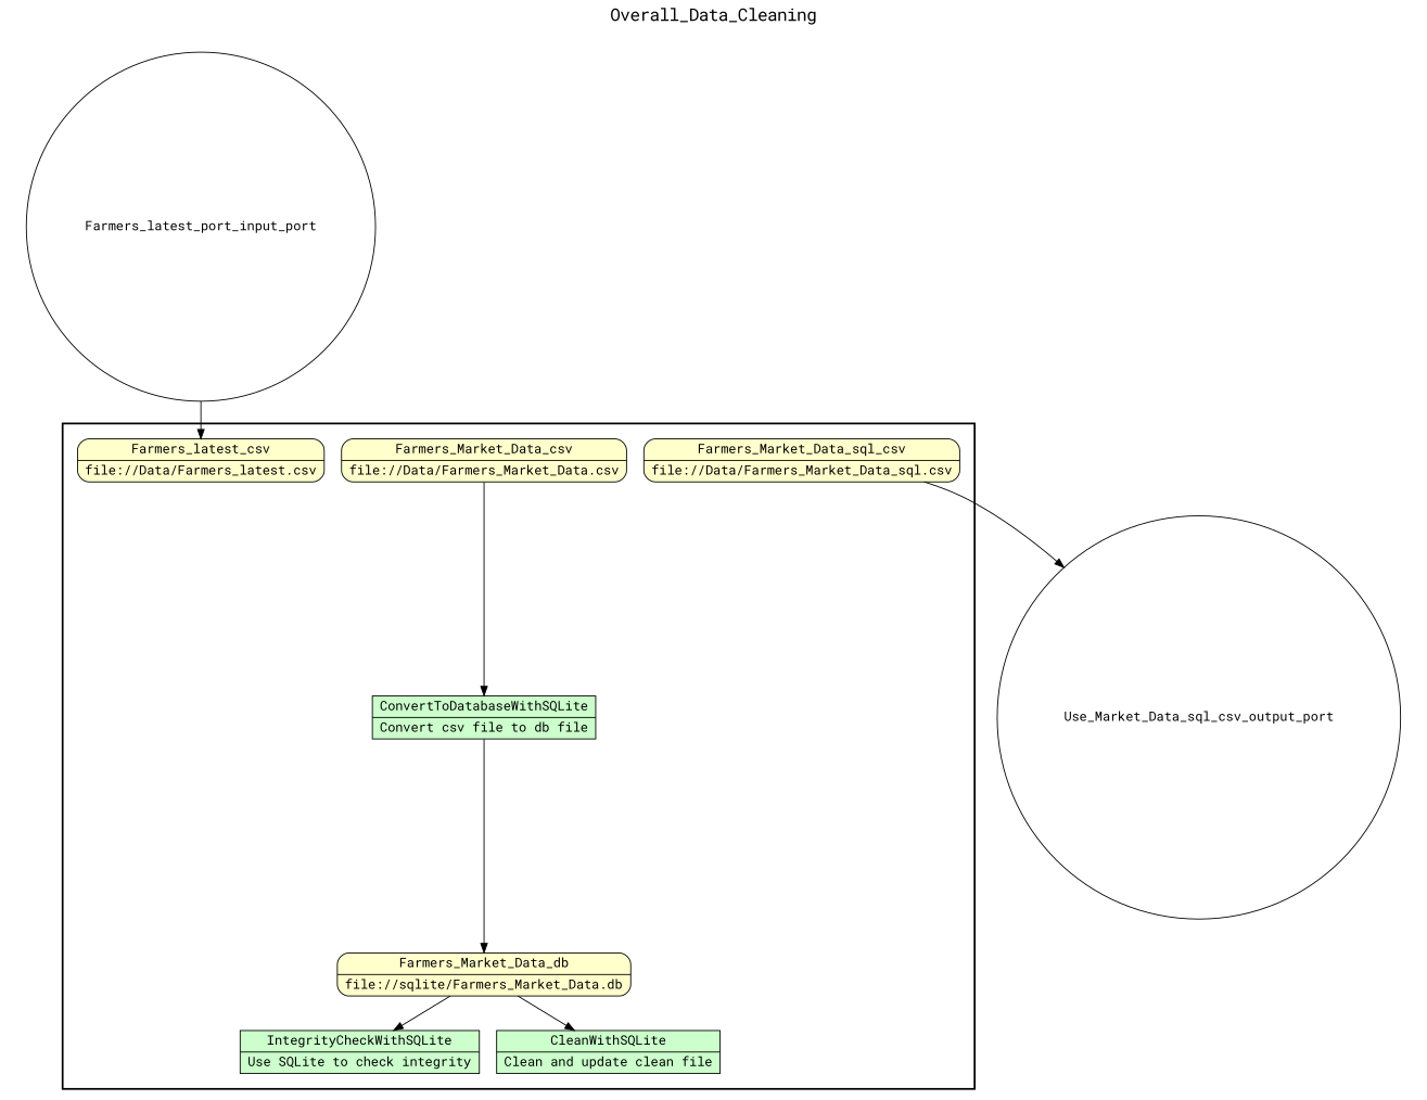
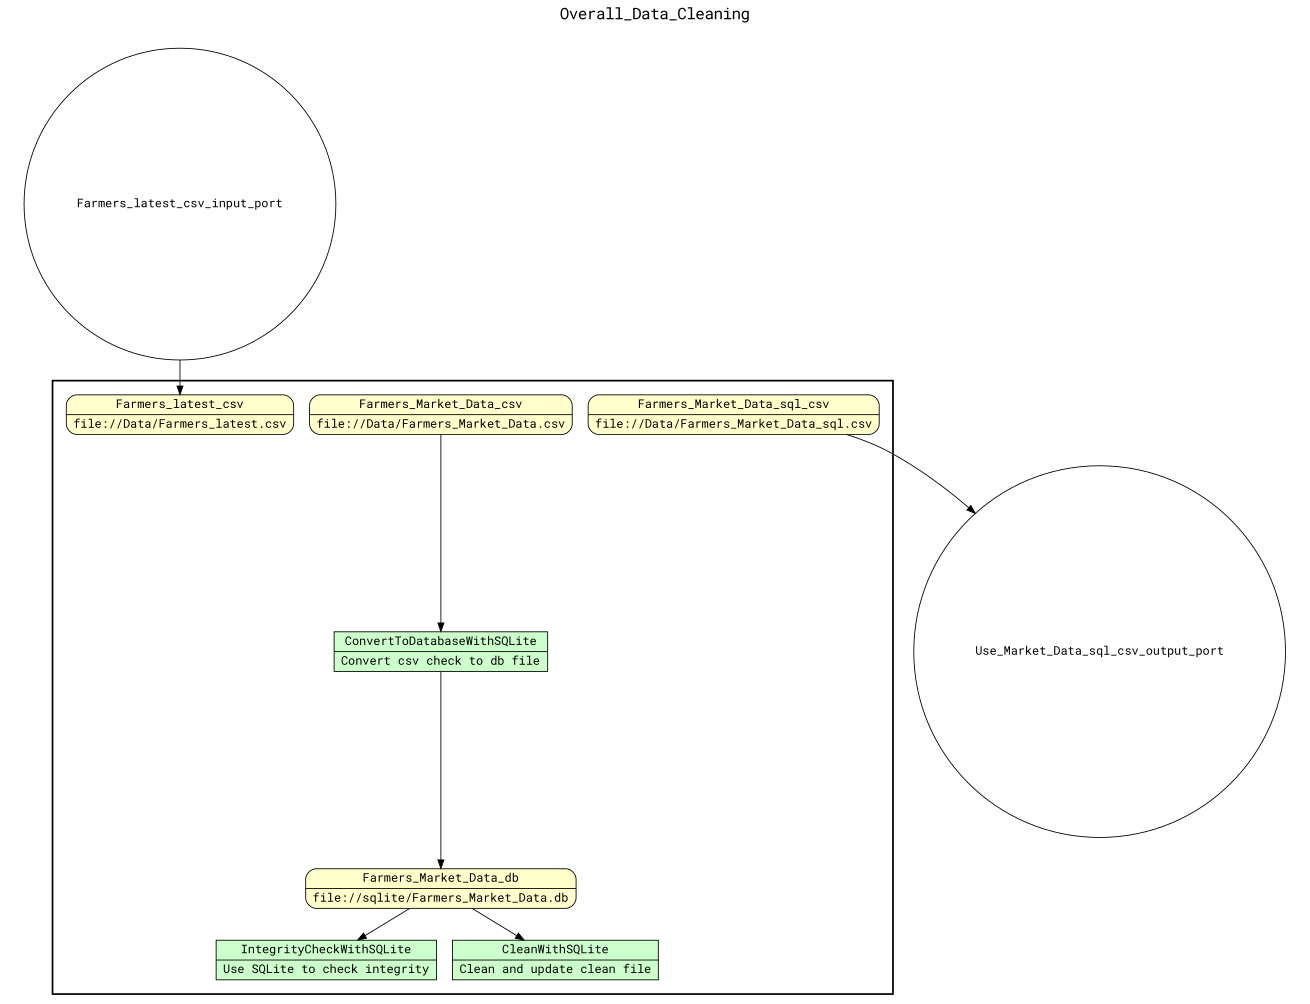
  digraph {
    fontname="Roboto Mono"
    fontsize=18
    label=Overall_Data_Cleaning
    labelloc=t
    rankdir=TB
    node [fillcolor="#FFFFCC" fontname="Roboto Mono" peripheries=1 rankdir=LR shape=record style="rounded,filled"]
    edge [fontname="Roboto Mono"]
    n1 [label="{<f0> Farmers_Market_Data_csv |<f1> file\://Data/Farmers_Market_Data.csv}"]
-   n2 [fillcolor="#CCFFCC" label="{<f0> ConvertToDatabaseWithSQLite |<f1> Convert csv file to db file}" style=filled]
+   n2 [fillcolor="#CCFFCC" label="{<f0> ConvertToDatabaseWithSQLite |<f1> Convert csv check to db file}" style=filled]
    n3 [label="{<f0> Farmers_Market_Data_db |<f1> file\://sqlite/Farmers_Market_Data.db}"]
    n4 [fillcolor="#CCFFCC" label="{<f0> IntegrityCheckWithSQLite |<f1> Use SQLite to check integrity}" style=filled]
    n5 [fillcolor="#CCFFCC" label="{<f0> CleanWithSQLite |<f1> Clean and update clean file}" style=filled]
    n6 [label="{<f0> Farmers_Market_Data_sql_csv |<f1> file\://Data/Farmers_Market_Data_sql.csv}"]
    n7 [label="{<f0> Farmers_latest_csv |<f1> file\://Data/Farmers_latest.csv}"]
-   Farmers_latest_csv_input_port [fillcolor="#FFFFFF" shape=circle width=0.2 label=Farmers_latest_port_input_port rankdir=""]
+   Farmers_latest_csv_input_port [fillcolor="#FFFFFF" shape=circle width=0.2 rankdir=""]
    n9 [fillcolor="#FFFFFF" label=Use_Market_Data_sql_csv_output_port shape=circle width=0.2 rankdir=""]
    subgraph cluster_1 {
      color=black
      label=""
      penwidth=2
      subgraph cluster_2 {
        color=white
        label=""
        penwidth=2
        n1
        n2
        n3
        n4
        n5
        n6
        n7
      }
    }
    subgraph cluster_3 {
      color=white
      label=""
      subgraph cluster_4 {
        color=white
        label=""
        n9
      }
    }
    subgraph cluster_5 {
      color=white
      label=""
      subgraph cluster_6 {
        color=white
        label=""
        Farmers_latest_csv_input_port
      }
    }
    n1 -> n2
    n2 -> n3
    n3 -> n4
    n3 -> n5
    n6 -> n9
    Farmers_latest_csv_input_port -> n7
  }
